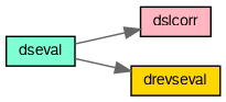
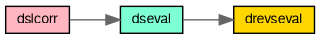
  digraph {
    rankdir=LR
    node [color=black fontname=FreeSans fontsize=10 shape=record style=filled]
    edge [color=gray40 fontname=FreeSans fontsize=10 labelfontname=FreeSans labelfontsize=10 style=solid]
    n1 [fillcolor=lightpink fontcolor=black height=0.2 label=dslcorr width=0.4]
    n2 [fillcolor=aquamarine height=0.2 label=dseval width=0.4]
    n3 [fillcolor=gold height=0.2 label=drevseval width=0.4]
-   n2 -> n1
+   n1 -> n2
    n2 -> n3
  }
